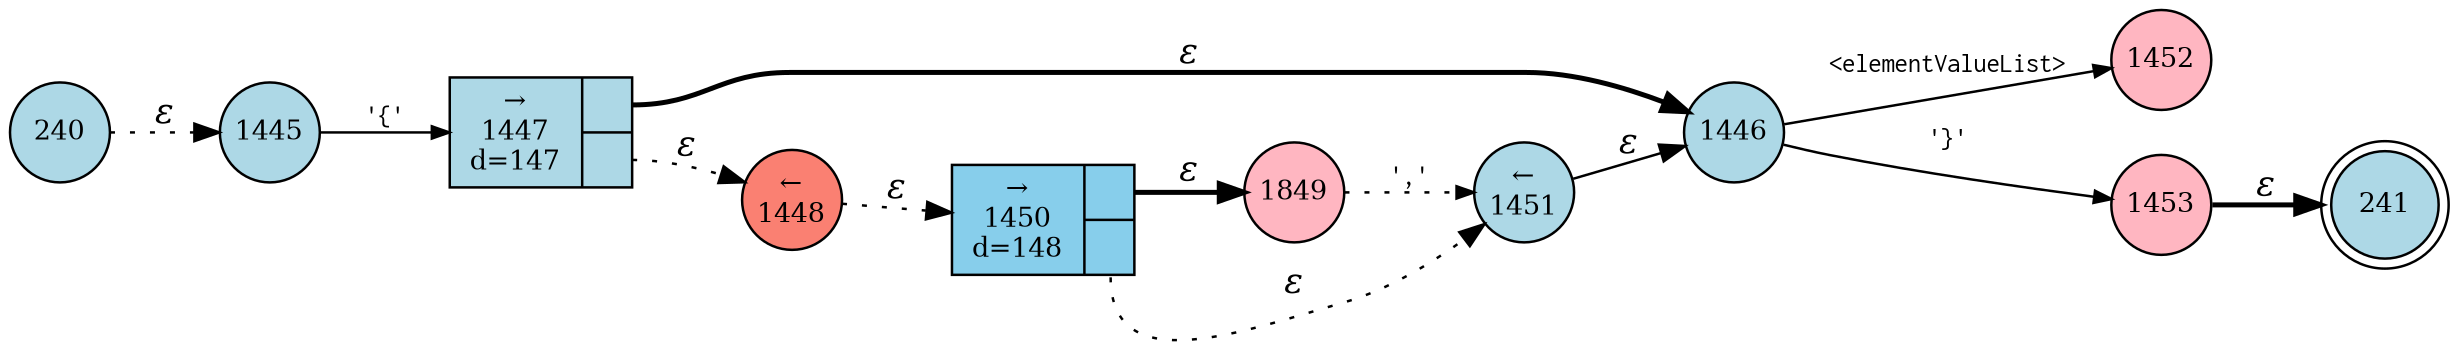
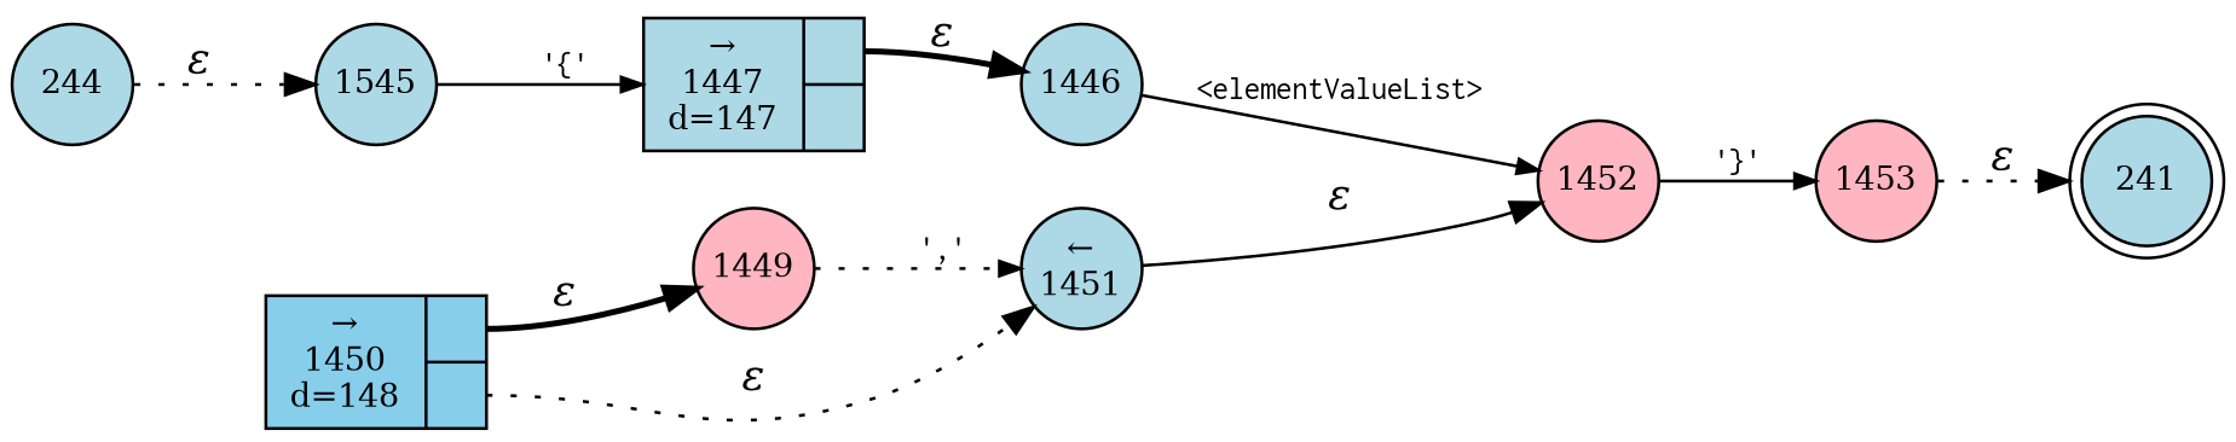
  digraph {
    rankdir=LR
    node [fillcolor=lightblue fixedsize=true fontsize=11 shape=circle style=filled peripheries=1]
    edge [fontname="Times-Italic" style=dotted]
    n1 [label=241 shape=doublecircle width=.6 peripheries=""]
-   n2 [label=240 width=.55]
-   n3 [label=1445 width=.55]
+   n2 [label=244 width=.55]
+   n3 [label=1545 width=.55]
    n4 [fixedsize=false label="{&rarr;\n1447\nd=147|{<p0>|<p1>}}" shape=record]
    n5 [label=1446 width=.55]
-   n6 [fillcolor=salmon label="&larr;\n1448" width=.55]
    n7 [fillcolor=lightpink label=1452 width=.55]
    n8 [fillcolor=skyblue fixedsize=false label="{&rarr;\n1450\nd=148|{<p0>|<p1>}}" shape=record]
-   n9 [fillcolor=lightpink label=1849 width=.55]
+   n9 [fillcolor=lightpink label=1449 width=.55]
    n10 [label="&larr;\n1451" width=.55]
    n11 [fillcolor=lightpink label=1453 width=.55]
    n2 -> n3 [label="&epsilon;"]
    n3 -> n4 [arrowhead=normal arrowsize=.7 fontname=Courier fontsize=11 label="'{'" style=solid]
    n4 -> n5 [label="&epsilon;" style=bold tailport=p0]
-   n4 -> n6 [label="&epsilon;" tailport=p1]
    n5 -> n7 [arrowhead=normal arrowsize=.7 fontname=Courier fontsize=11 label="<elementValueList>" style=solid]
-   n6 -> n8 [label="&epsilon;"]
-   n5 -> n11 [arrowhead=normal arrowsize=.7 fontname=Courier fontsize=11 label="'}'" style=solid]
+   n7 -> n11 [arrowhead=normal arrowsize=.7 fontname=Courier fontsize=11 label="'}'" style=solid]
    n8 -> n9 [label="&epsilon;" style=bold tailport=p0]
    n8 -> n10 [label="&epsilon;" tailport=p1]
    n9 -> n10 [arrowhead=normal arrowsize=.7 fontname=Courier fontsize=11 label="','"]
-   n10 -> n5 [label="&epsilon;" style=solid]
-   n11 -> n1 [label="&epsilon;" style=bold]
+   n10 -> n7 [label="&epsilon;" style=solid]
+   n11 -> n1 [label="&epsilon;"]
  }
